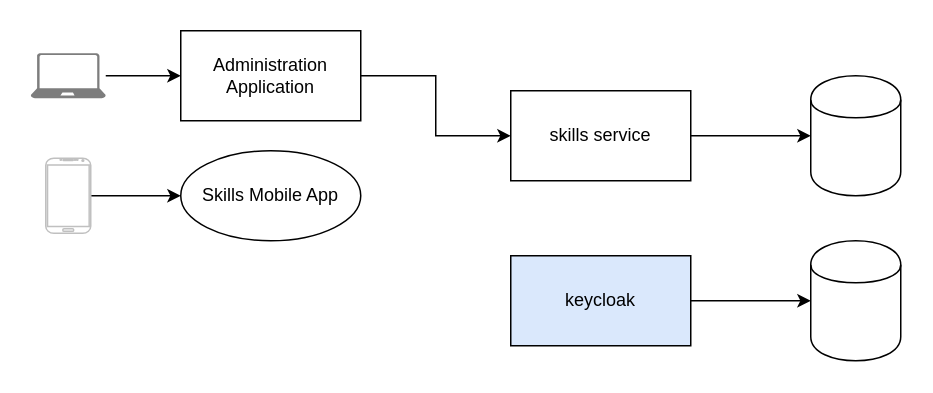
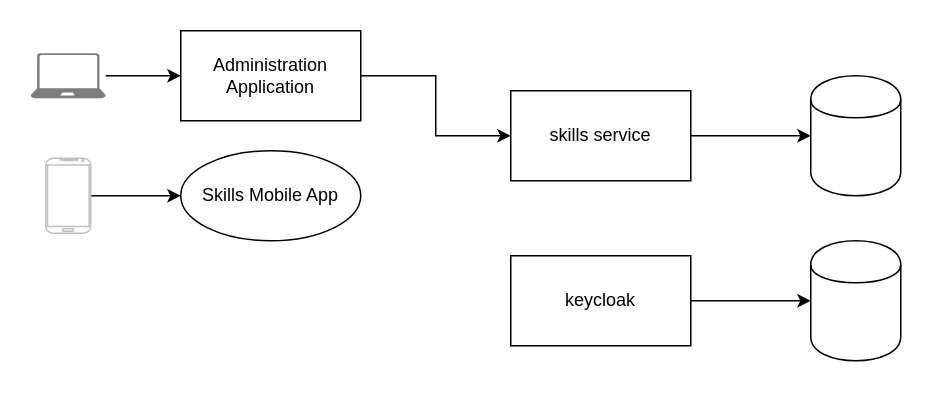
  <mxCell id="0" />
  <mxCell id="1" parent="0" />
  <mxCell id="2" style="edgeStyle=orthogonalEdgeStyle;rounded=0;orthogonalLoop=1;jettySize=auto;html=1;" parent="1" source="3" target="7" edge="1"><mxGeometry relative="1" as="geometry" /></mxCell>
  <mxCell id="3" value="skills service&lt;br&gt;" style="rounded=0;whiteSpace=wrap;html=1;" parent="1" vertex="1"><mxGeometry x="340" y="60" width="120" height="60" as="geometry" /></mxCell>
  <mxCell id="4" style="edgeStyle=orthogonalEdgeStyle;rounded=0;orthogonalLoop=1;jettySize=auto;html=1;" parent="1" source="5" target="3" edge="1"><mxGeometry relative="1" as="geometry" /></mxCell>
  <mxCell id="5" value="Administration Application&lt;br&gt;" style="rounded=0;whiteSpace=wrap;html=1;" parent="1" vertex="1"><mxGeometry x="120" y="20" width="120" height="60" as="geometry" /></mxCell>
  <mxCell id="6" value="Skills Mobile App" style="ellipse;whiteSpace=wrap;html=1;" parent="1" vertex="1"><mxGeometry x="120" y="100" width="120" height="60" as="geometry" /></mxCell>
  <mxCell id="7" value="" style="shape=cylinder;whiteSpace=wrap;html=1;boundedLbl=1;backgroundOutline=1;" parent="1" vertex="1"><mxGeometry x="540" y="50" width="60" height="80" as="geometry" /></mxCell>
  <mxCell id="8" style="edgeStyle=orthogonalEdgeStyle;rounded=0;orthogonalLoop=1;jettySize=auto;html=1;" parent="1" source="9" target="6" edge="1"><mxGeometry relative="1" as="geometry" /></mxCell>
  <mxCell id="9" value="" style="verticalLabelPosition=bottom;verticalAlign=top;html=1;shadow=0;dashed=0;strokeWidth=1;shape=mxgraph.android.phone2;fillColor=#ffffff;strokeColor=#c0c0c0;" parent="1" vertex="1"><mxGeometry x="30" y="105" width="30" height="50" as="geometry" /></mxCell>
  <mxCell id="10" style="edgeStyle=orthogonalEdgeStyle;rounded=0;orthogonalLoop=1;jettySize=auto;html=1;" parent="1" source="11" target="5" edge="1"><mxGeometry relative="1" as="geometry" /></mxCell>
  <mxCell id="11" value="" style="pointerEvents=1;shadow=0;dashed=0;html=1;strokeColor=none;labelPosition=center;verticalLabelPosition=bottom;verticalAlign=top;align=center;shape=mxgraph.azure.laptop;fillColor=#7D7D7D;" parent="1" vertex="1"><mxGeometry x="20" y="35" width="50" height="30" as="geometry" /></mxCell>
  <mxCell id="12" style="edgeStyle=orthogonalEdgeStyle;rounded=0;orthogonalLoop=1;jettySize=auto;html=1;" edge="1" parent="1" source="13" target="14"><mxGeometry relative="1" as="geometry" /></mxCell>
- <mxCell id="13" value="keycloak" style="rounded=0;whiteSpace=wrap;html=1;fillColor=#dae8fc;" vertex="1" parent="1"><mxGeometry x="340" y="170" width="120" height="60" as="geometry" /></mxCell>
+ <mxCell id="13" value="keycloak" style="rounded=0;whiteSpace=wrap;html=1;" vertex="1" parent="1"><mxGeometry x="340" y="170" width="120" height="60" as="geometry" /></mxCell>
  <mxCell id="14" value="" style="shape=cylinder;whiteSpace=wrap;html=1;boundedLbl=1;backgroundOutline=1;" vertex="1" parent="1"><mxGeometry x="540" y="160" width="60" height="80" as="geometry" /></mxCell>
